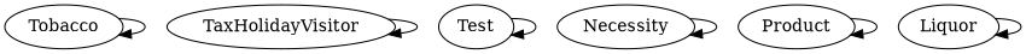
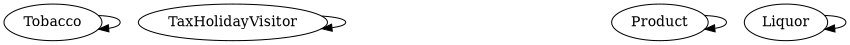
  digraph {
    Tobacco
    TaxHolidayVisitor
-   Test
-   Necessity
    Product
    Liquor
    Tobacco -> Tobacco
    TaxHolidayVisitor -> TaxHolidayVisitor
-   Test -> Test
-   Necessity -> Necessity
    Product -> Product
    Liquor -> Liquor
  }
